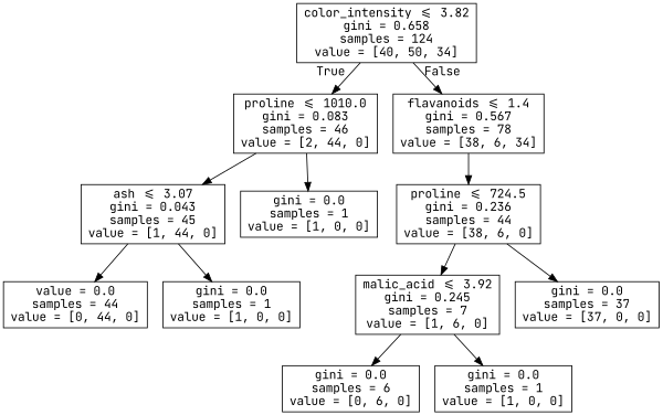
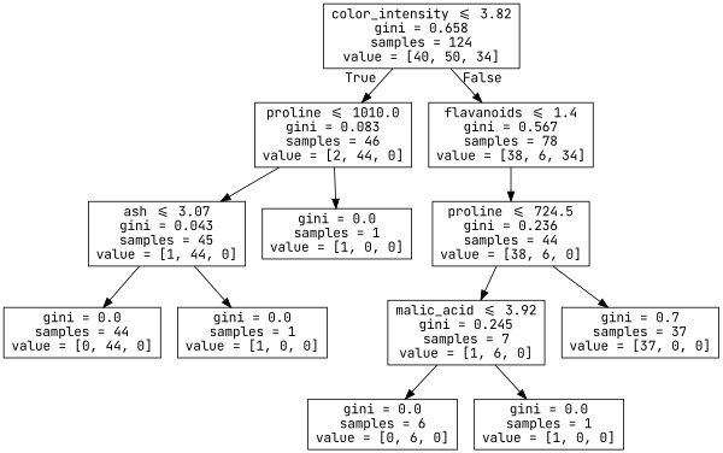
  digraph {
    fontname="JetBrains Mono"
    node [fontname="JetBrains Mono" shape=box]
    edge [fontname="JetBrains Mono"]
    n1 [label="color_intensity <= 3.82\ngini = 0.658\nsamples = 124\nvalue = [40, 50, 34]"]
    n2 [label="proline <= 1010.0\ngini = 0.083\nsamples = 46\nvalue = [2, 44, 0]"]
    n3 [label="flavanoids <= 1.4\ngini = 0.567\nsamples = 78\nvalue = [38, 6, 34]"]
    n4 [label="ash <= 3.07\ngini = 0.043\nsamples = 45\nvalue = [1, 44, 0]"]
    n5 [label="gini = 0.0\nsamples = 1\nvalue = [1, 0, 0]"]
    n6 [label="proline <= 724.5\ngini = 0.236\nsamples = 44\nvalue = [38, 6, 0]"]
-   n7 [label="value = 0.0\nsamples = 44\nvalue = [0, 44, 0]"]
+   n7 [label="gini = 0.0\nsamples = 44\nvalue = [0, 44, 0]"]
    n8 [label="gini = 0.0\nsamples = 1\nvalue = [1, 0, 0]"]
    n9 [label="malic_acid <= 3.92\ngini = 0.245\nsamples = 7\nvalue = [1, 6, 0]"]
-   n10 [label="gini = 0.0\nsamples = 37\nvalue = [37, 0, 0]"]
+   n10 [label="gini = 0.7\nsamples = 37\nvalue = [37, 0, 0]"]
    n11 [label="gini = 0.0\nsamples = 6\nvalue = [0, 6, 0]"]
    n12 [label="gini = 0.0\nsamples = 1\nvalue = [1, 0, 0]"]
    n1 -> n2 [headlabel=True labelangle=45 labeldistance=2.5]
    n1 -> n3 [headlabel=False labelangle=-45 labeldistance=2.5]
    n2 -> n4
    n2 -> n5
    n3 -> n6
    n4 -> n7
    n4 -> n8
    n6 -> n9
    n6 -> n10
    n9 -> n11
    n9 -> n12
  }
